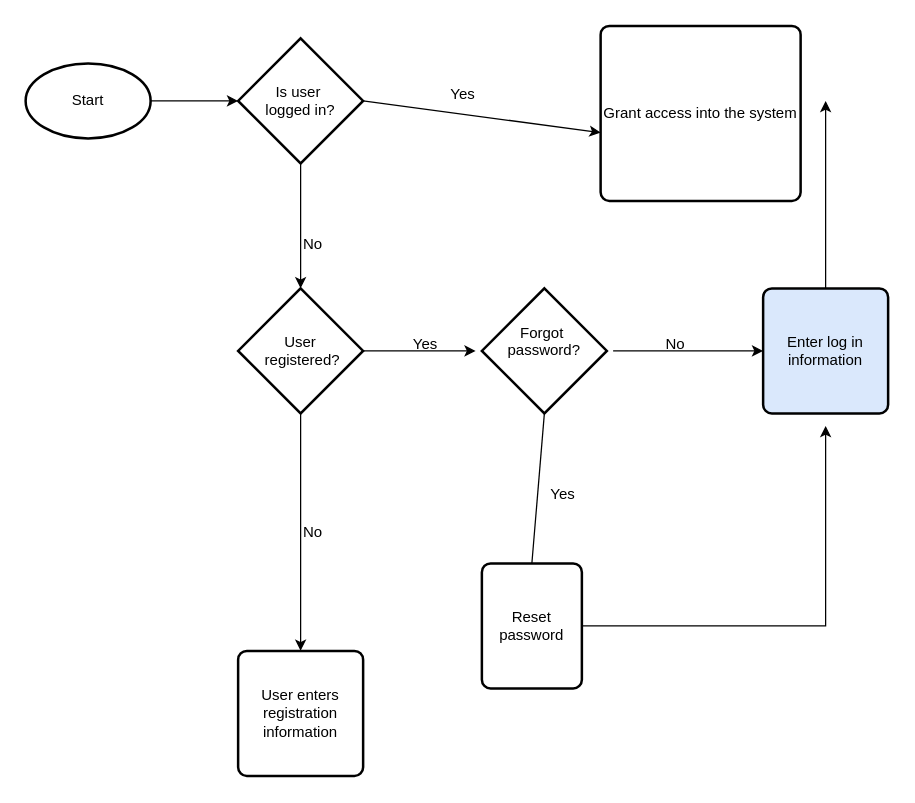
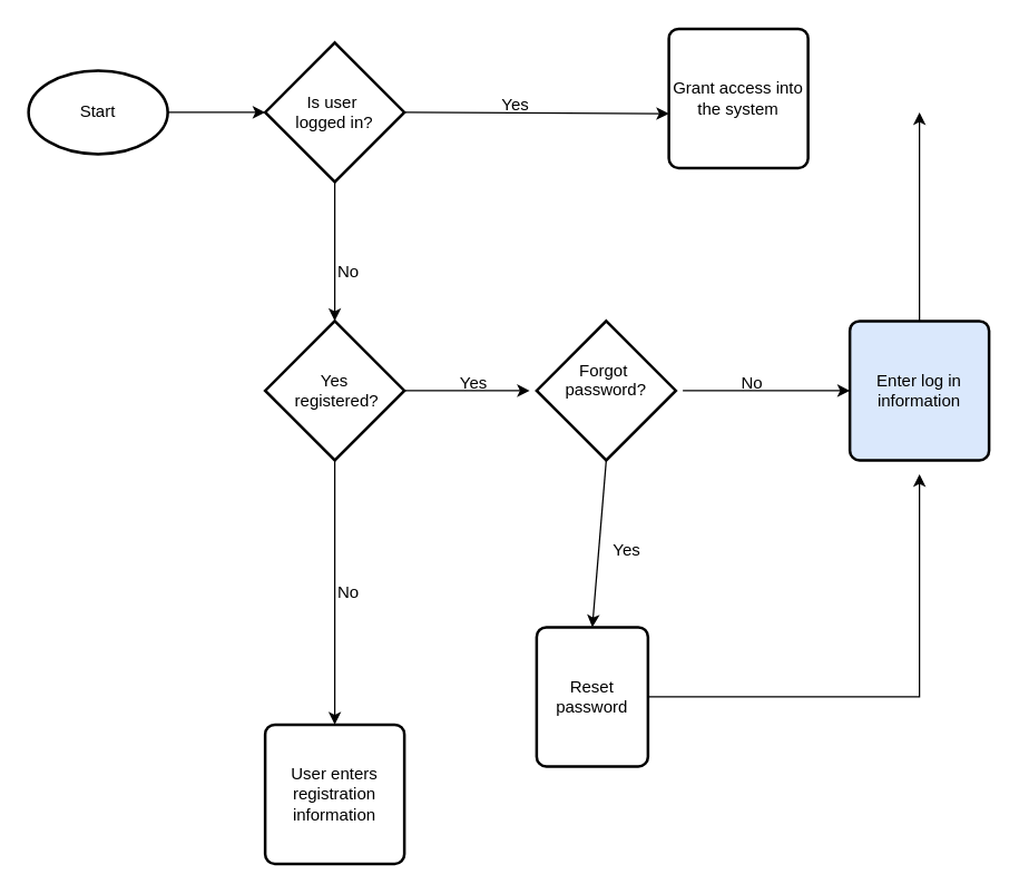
  <mxCell id="0" />
  <mxCell id="1" parent="0" />
- <mxCell id="2" value="User&lt;div&gt;&amp;nbsp;registered?&lt;/div&gt;" style="strokeWidth=2;html=1;shape=mxgraph.flowchart.decision;whiteSpace=wrap;" parent="1" vertex="1"><mxGeometry x="190" y="230" width="100" height="100" as="geometry" /></mxCell>
+ <mxCell id="2" value="Yes&lt;div&gt;&amp;nbsp;registered?&lt;/div&gt;" style="strokeWidth=2;html=1;shape=mxgraph.flowchart.decision;whiteSpace=wrap;" parent="1" vertex="1"><mxGeometry x="190" y="230" width="100" height="100" as="geometry" /></mxCell>
  <mxCell id="3" value="Forgot&amp;nbsp;&lt;div&gt;password?&lt;div&gt;&lt;br&gt;&lt;/div&gt;&lt;/div&gt;" style="strokeWidth=2;html=1;shape=mxgraph.flowchart.decision;whiteSpace=wrap;" parent="1" vertex="1"><mxGeometry x="385" y="230" width="100" height="100" as="geometry" /></mxCell>
  <mxCell id="4" value="Start" style="strokeWidth=2;html=1;shape=mxgraph.flowchart.start_1;whiteSpace=wrap;" parent="1" vertex="1"><mxGeometry x="20" y="50" width="100" height="60" as="geometry" /></mxCell>
- <mxCell id="5" value="Grant access into the system" style="rounded=1;whiteSpace=wrap;html=1;absoluteArcSize=1;arcSize=14;strokeWidth=2;" parent="1" vertex="1"><mxGeometry x="480" y="20" width="160" height="140" as="geometry" /></mxCell>
+ <mxCell id="5" value="Grant access into the system" style="rounded=1;whiteSpace=wrap;html=1;absoluteArcSize=1;arcSize=14;strokeWidth=2;" parent="1" vertex="1"><mxGeometry x="480" y="20" width="100" height="100" as="geometry" /></mxCell>
  <mxCell id="6" value="User enters registration information" style="rounded=1;whiteSpace=wrap;html=1;absoluteArcSize=1;arcSize=14;strokeWidth=2;" parent="1" vertex="1"><mxGeometry x="190" y="520" width="100" height="100" as="geometry" /></mxCell>
  <mxCell id="7" value="Reset password" style="rounded=1;whiteSpace=wrap;html=1;absoluteArcSize=1;arcSize=14;strokeWidth=2;" parent="1" vertex="1"><mxGeometry x="385" y="450" width="80" height="100" as="geometry" /></mxCell>
  <mxCell id="8" value="Enter log in information" style="rounded=1;whiteSpace=wrap;html=1;absoluteArcSize=1;arcSize=14;strokeWidth=2;fillColor=#dae8fc;" parent="1" vertex="1"><mxGeometry x="610" y="230" width="100" height="100" as="geometry" /></mxCell>
  <mxCell id="9" value="Is user&amp;nbsp;&lt;div&gt;logged in?&lt;/div&gt;" style="strokeWidth=2;html=1;shape=mxgraph.flowchart.decision;whiteSpace=wrap;" parent="1" vertex="1"><mxGeometry x="190" y="30" width="100" height="100" as="geometry" /></mxCell>
  <mxCell id="10" value="" style="endArrow=classic;html=1;rounded=0;entryX=0;entryY=0.5;entryDx=0;entryDy=0;entryPerimeter=0;" parent="1" target="9" edge="1"><mxGeometry width="50" height="50" relative="1" as="geometry"><mxPoint x="120" y="80" as="sourcePoint" /><mxPoint x="170" y="30" as="targetPoint" /></mxGeometry></mxCell>
  <mxCell id="11" value="" style="endArrow=classic;html=1;rounded=0;entryX=0;entryY=0.61;entryDx=0;entryDy=0;entryPerimeter=0;" parent="1" target="5" edge="1"><mxGeometry width="50" height="50" relative="1" as="geometry"><mxPoint x="290" y="80" as="sourcePoint" /><mxPoint x="340" y="30" as="targetPoint" /></mxGeometry></mxCell>
  <mxCell id="12" value="" style="endArrow=classic;html=1;rounded=0;entryX=0.5;entryY=0;entryDx=0;entryDy=0;entryPerimeter=0;" parent="1" target="2" edge="1"><mxGeometry width="50" height="50" relative="1" as="geometry"><mxPoint x="240" y="130" as="sourcePoint" /><mxPoint x="290" y="80" as="targetPoint" /></mxGeometry></mxCell>
  <mxCell id="13" value="" style="endArrow=classic;html=1;rounded=0;exitX=0.5;exitY=1;exitDx=0;exitDy=0;exitPerimeter=0;" parent="1" source="2" edge="1"><mxGeometry width="50" height="50" relative="1" as="geometry"><mxPoint x="240" y="340" as="sourcePoint" /><mxPoint x="240" y="520" as="targetPoint" /></mxGeometry></mxCell>
  <mxCell id="14" value="" style="endArrow=classic;html=1;rounded=0;" parent="1" edge="1"><mxGeometry width="50" height="50" relative="1" as="geometry"><mxPoint x="290" y="280" as="sourcePoint" /><mxPoint x="380" y="280" as="targetPoint" /></mxGeometry></mxCell>
  <mxCell id="15" value="" style="endArrow=classic;html=1;rounded=0;exitX=1;exitY=0.5;exitDx=0;exitDy=0;" parent="1" source="7" edge="1"><mxGeometry width="50" height="50" relative="1" as="geometry"><mxPoint x="520" y="510" as="sourcePoint" /><mxPoint x="660" y="340" as="targetPoint" /><Array as="points"><mxPoint x="660" y="500" /></Array></mxGeometry></mxCell>
  <mxCell id="16" value="" style="endArrow=classic;html=1;rounded=0;entryX=0;entryY=0.5;entryDx=0;entryDy=0;" parent="1" target="8" edge="1"><mxGeometry width="50" height="50" relative="1" as="geometry"><mxPoint x="490" y="280" as="sourcePoint" /><mxPoint x="540" y="230" as="targetPoint" /></mxGeometry></mxCell>
  <mxCell id="17" value="Yes" style="text;html=1;align=center;verticalAlign=middle;whiteSpace=wrap;rounded=0;" parent="1" vertex="1"><mxGeometry x="340" y="60" width="60" height="30" as="geometry" /></mxCell>
  <mxCell id="18" value="No" style="text;html=1;align=center;verticalAlign=middle;whiteSpace=wrap;rounded=0;" parent="1" vertex="1"><mxGeometry x="220" y="180" width="60" height="30" as="geometry" /></mxCell>
  <mxCell id="19" value="Yes" style="text;html=1;align=center;verticalAlign=middle;whiteSpace=wrap;rounded=0;" parent="1" vertex="1"><mxGeometry x="310" y="260" width="60" height="30" as="geometry" /></mxCell>
  <mxCell id="20" value="No" style="text;html=1;align=center;verticalAlign=middle;whiteSpace=wrap;rounded=0;" parent="1" vertex="1"><mxGeometry x="220" y="410" width="60" height="30" as="geometry" /></mxCell>
  <mxCell id="21" value="No" style="text;html=1;align=center;verticalAlign=middle;whiteSpace=wrap;rounded=0;" parent="1" vertex="1"><mxGeometry x="510" y="260" width="60" height="30" as="geometry" /></mxCell>
  <mxCell id="22" value="Yes" style="text;html=1;align=center;verticalAlign=middle;whiteSpace=wrap;rounded=0;" parent="1" vertex="1"><mxGeometry x="420" y="380" width="60" height="30" as="geometry" /></mxCell>
- <mxCell id="23" value="" style="endArrow=none;html=1;rounded=0;exitX=0.5;exitY=1;exitDx=0;exitDy=0;exitPerimeter=0;entryX=0.5;entryY=0;entryDx=0;entryDy=0;entryPerimeter=0;" parent="1" source="3" target="7" edge="1"><mxGeometry width="50" height="50" relative="1" as="geometry"><mxPoint x="440" y="340" as="sourcePoint" /><mxPoint x="440" y="440" as="targetPoint" /></mxGeometry></mxCell>
+ <mxCell id="23" value="" style="endArrow=classic;html=1;rounded=0;exitX=0.5;exitY=1;exitDx=0;exitDy=0;exitPerimeter=0;entryX=0.5;entryY=0;entryDx=0;entryDy=0;entryPerimeter=0;" parent="1" source="3" target="7" edge="1"><mxGeometry width="50" height="50" relative="1" as="geometry"><mxPoint x="440" y="340" as="sourcePoint" /><mxPoint x="440" y="440" as="targetPoint" /></mxGeometry></mxCell>
  <mxCell id="24" value="" style="endArrow=classic;html=1;rounded=0;exitX=0.5;exitY=0;exitDx=0;exitDy=0;" parent="1" source="8" edge="1"><mxGeometry width="50" height="50" relative="1" as="geometry"><mxPoint x="660" y="210" as="sourcePoint" /><mxPoint x="660" y="80" as="targetPoint" /></mxGeometry></mxCell>
